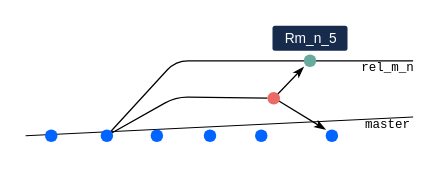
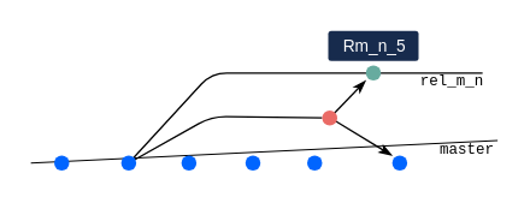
  <mxCell id="0" />
  <mxCell id="1" parent="0" />
  <mxCell id="2" value="" style="endArrow=none;html=1;targetPerimeterSpacing=0;endFill=0;entryX=1;entryY=0.25;entryDx=0;entryDy=0;" parent="1" target="8" edge="1"><mxGeometry width="50" height="50" relative="1" as="geometry"><mxPoint x="20" y="108" as="sourcePoint" /><mxPoint x="340" y="123" as="targetPoint" /></mxGeometry></mxCell>
  <mxCell id="3" value="" style="endArrow=none;html=1;fontSize=10;entryX=1;entryY=0.25;entryDx=0;entryDy=0;" parent="1" target="9" edge="1"><mxGeometry width="50" height="50" relative="1" as="geometry"><mxPoint x="85" y="108" as="sourcePoint" /><mxPoint x="243" y="48" as="targetPoint" /><Array as="points"><mxPoint x="140" y="48" /></Array></mxGeometry></mxCell>
  <mxCell id="4" value="" style="shape=ellipse;fillColor=#0065FF;strokeColor=none;html=1" parent="1" vertex="1"><mxGeometry x="162.5" y="103" width="10" height="10" as="geometry" /></mxCell>
  <mxCell id="5" value="" style="shape=ellipse;fillColor=#0065FF;strokeColor=none;html=1" parent="1" vertex="1"><mxGeometry x="120" y="103" width="10" height="10" as="geometry" /></mxCell>
  <mxCell id="6" value="" style="shape=ellipse;fillColor=#67AB9F;strokeColor=none;html=1" parent="1" vertex="1"><mxGeometry x="242.5" y="43" width="10" height="10" as="geometry" /></mxCell>
  <mxCell id="7" value="" style="shape=ellipse;fillColor=#0065FF;strokeColor=none;html=1" parent="1" vertex="1"><mxGeometry x="35.5" y="103" width="10" height="10" as="geometry" /></mxCell>
  <mxCell id="8" value="&lt;font face=&quot;Courier New&quot; style=&quot;font-size: 10px&quot;&gt;master&lt;/font&gt;" style="text;html=1;strokeColor=none;fillColor=none;align=center;verticalAlign=middle;whiteSpace=wrap;rounded=0;" parent="1" vertex="1"><mxGeometry x="290" y="88" width="40" height="20" as="geometry" /></mxCell>
- <mxCell id="9" value="&lt;font face=&quot;Courier New&quot; style=&quot;font-size: 10px&quot;&gt;rel_m_n&lt;/font&gt;" style="text;html=1;strokeColor=none;fillColor=none;align=center;verticalAlign=middle;whiteSpace=wrap;rounded=0;" parent="1" vertex="1"><mxGeometry x="290" y="43" width="40" height="20" as="geometry" /></mxCell>
+ <mxCell id="9" value="&lt;font face=&quot;Courier New&quot; style=&quot;font-size: 10px&quot;&gt;rel_m_n&lt;/font&gt;" style="text;html=1;strokeColor=none;fillColor=none;align=center;verticalAlign=middle;whiteSpace=wrap;rounded=0;" parent="1" vertex="1"><mxGeometry x="280" y="43" width="40" height="20" as="geometry" /></mxCell>
  <mxCell id="10" value="" style="shape=ellipse;fillColor=#0065FF;strokeColor=none;html=1" parent="1" vertex="1"><mxGeometry x="203.5" y="103" width="10" height="10" as="geometry" /></mxCell>
  <mxCell id="11" value="" style="endArrow=none;html=1;fontSize=10;" parent="1" target="16" edge="1"><mxGeometry width="50" height="50" relative="1" as="geometry"><mxPoint x="85" y="108" as="sourcePoint" /><mxPoint x="135" y="58" as="targetPoint" /><Array as="points"><mxPoint x="140" y="77" /></Array></mxGeometry></mxCell>
  <mxCell id="12" value="" style="shape=ellipse;fillColor=#0065FF;strokeColor=none;html=1" parent="1" vertex="1"><mxGeometry x="80" y="103" width="10" height="10" as="geometry" /></mxCell>
  <mxCell id="13" value="" style="shape=ellipse;fillColor=#0065FF;strokeColor=none;html=1" parent="1" vertex="1"><mxGeometry x="260" y="103" width="10" height="10" as="geometry" /></mxCell>
  <mxCell id="14" value="" style="endArrow=classicThin;html=1;fontSize=10;exitX=1;exitY=0.5;exitDx=0;exitDy=0;entryX=0;entryY=1;entryDx=0;entryDy=0;endFill=1;" parent="1" target="6" edge="1"><mxGeometry width="50" height="50" relative="1" as="geometry"><mxPoint x="218.5" y="78" as="sourcePoint" /><mxPoint x="310" y="88" as="targetPoint" /></mxGeometry></mxCell>
  <mxCell id="15" value="" style="endArrow=classicThin;html=1;fontSize=10;entryX=0;entryY=0;entryDx=0;entryDy=0;endFill=1;" parent="1" target="13" edge="1"><mxGeometry width="50" height="50" relative="1" as="geometry"><mxPoint x="219" y="78" as="sourcePoint" /><mxPoint x="251.5" y="58" as="targetPoint" /></mxGeometry></mxCell>
  <mxCell id="16" value="" style="shape=ellipse;fillColor=#EA6B66;strokeColor=none;html=1;direction=south;" parent="1" vertex="1"><mxGeometry x="213.5" y="73" width="10" height="10" as="geometry" /></mxCell>
  <mxCell id="17" value="Rm_n_5" style="rounded=1;arcSize=10;fillColor=#172B4D;strokeColor=none;html=1;fontSize=10;align=center;fontColor=#ffffff;fontStyle=0;fontSize=11" parent="1" vertex="1"><mxGeometry x="217.5" y="20" width="60" height="20" as="geometry" /></mxCell>
